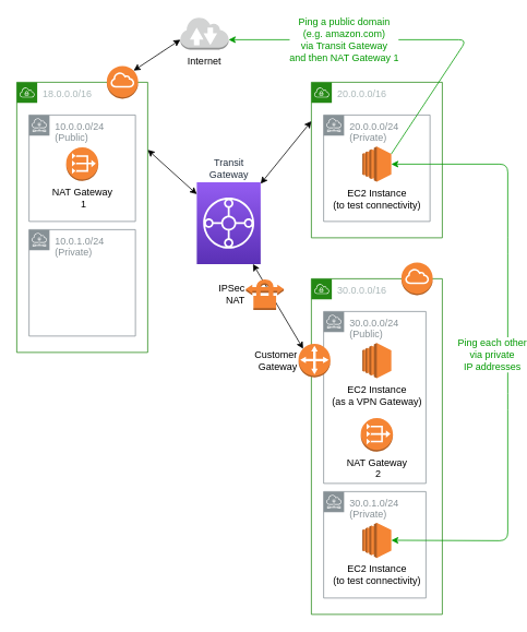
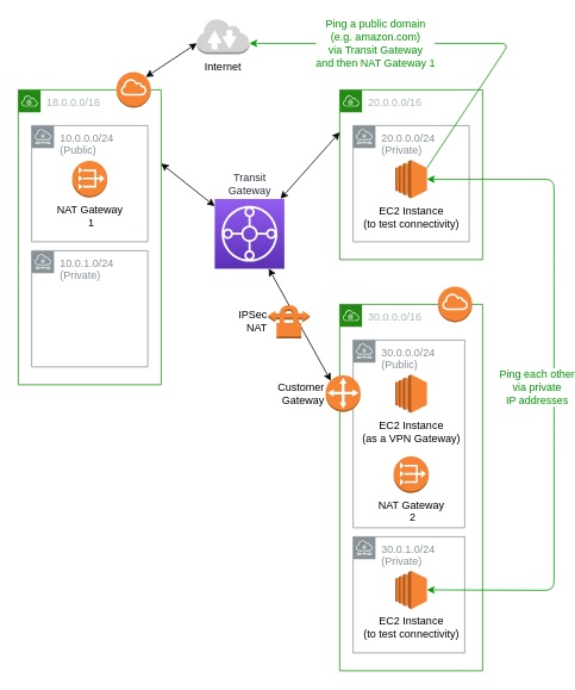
  <mxCell id="0" />
  <mxCell id="1" parent="0" />
  <mxCell id="2" value="30.0.0.0/16" style="points=[[0,0],[0.25,0],[0.5,0],[0.75,0],[1,0],[1,0.25],[1,0.5],[1,0.75],[1,1],[0.75,1],[0.5,1],[0.25,1],[0,1],[0,0.75],[0,0.5],[0,0.25]];outlineConnect=0;gradientColor=none;html=1;whiteSpace=wrap;fontSize=12;fontStyle=0;shape=mxgraph.aws4.group;grIcon=mxgraph.aws4.group_vpc;strokeColor=#248814;fillColor=none;verticalAlign=top;align=left;spacingLeft=30;fontColor=#AAB7B8;dashed=0;" parent="1" vertex="1"><mxGeometry x="380" y="340" width="160" height="410" as="geometry" /></mxCell>
  <mxCell id="3" value="&lt;div&gt;30.0.1.0/24&lt;/div&gt;&lt;div&gt;(Private)&lt;br&gt;&lt;/div&gt;" style="outlineConnect=0;gradientColor=none;html=1;whiteSpace=wrap;fontSize=12;fontStyle=0;shape=mxgraph.aws4.group;grIcon=mxgraph.aws4.group_subnet;strokeColor=#879196;fillColor=none;verticalAlign=top;align=left;spacingLeft=30;fontColor=#879196;dashed=0;" parent="1" vertex="1"><mxGeometry x="395" y="600" width="125" height="130" as="geometry" /></mxCell>
- <mxCell id="4" value="&lt;div&gt;Transit&lt;/div&gt;&lt;div&gt;Gateway&lt;/div&gt;" style="outlineConnect=0;fontColor=#232F3E;gradientColor=#945DF2;gradientDirection=north;fillColor=#5A30B5;strokeColor=#ffffff;dashed=0;verticalLabelPosition=top;verticalAlign=bottom;align=center;html=1;fontSize=12;fontStyle=0;aspect=fixed;shape=mxgraph.aws4.resourceIcon;resIcon=mxgraph.aws4.transit_gateway;labelPosition=center;" parent="1" vertex="1"><mxGeometry x="240" y="222" width="78" height="100" as="geometry" /></mxCell>
+ <mxCell id="4" value="&lt;div&gt;Transit&lt;/div&gt;&lt;div&gt;Gateway&lt;/div&gt;" style="outlineConnect=0;fontColor=#232F3E;gradientColor=#945DF2;gradientDirection=north;fillColor=#5A30B5;strokeColor=#ffffff;dashed=0;verticalLabelPosition=top;verticalAlign=bottom;align=center;html=1;fontSize=12;fontStyle=0;aspect=fixed;shape=mxgraph.aws4.resourceIcon;resIcon=mxgraph.aws4.transit_gateway;labelPosition=center;" parent="1" vertex="1"><mxGeometry x="240" y="222" width="78" height="78" as="geometry" /></mxCell>
  <mxCell id="5" value="18.0.0.0/16" style="points=[[0,0],[0.25,0],[0.5,0],[0.75,0],[1,0],[1,0.25],[1,0.5],[1,0.75],[1,1],[0.75,1],[0.5,1],[0.25,1],[0,1],[0,0.75],[0,0.5],[0,0.25]];outlineConnect=0;gradientColor=none;html=1;whiteSpace=wrap;fontSize=12;fontStyle=0;shape=mxgraph.aws4.group;grIcon=mxgraph.aws4.group_vpc;strokeColor=#248814;fillColor=none;verticalAlign=top;align=left;spacingLeft=30;fontColor=#AAB7B8;dashed=0;" parent="1" vertex="1"><mxGeometry x="20" y="100" width="160" height="330" as="geometry" /></mxCell>
  <mxCell id="6" value="20.0.0.0/16" style="points=[[0,0],[0.25,0],[0.5,0],[0.75,0],[1,0],[1,0.25],[1,0.5],[1,0.75],[1,1],[0.75,1],[0.5,1],[0.25,1],[0,1],[0,0.75],[0,0.5],[0,0.25]];outlineConnect=0;gradientColor=none;html=1;whiteSpace=wrap;fontSize=12;fontStyle=0;shape=mxgraph.aws4.group;grIcon=mxgraph.aws4.group_vpc;strokeColor=#248814;fillColor=none;verticalAlign=top;align=left;spacingLeft=30;fontColor=#AAB7B8;dashed=0;" parent="1" vertex="1"><mxGeometry x="380" y="100" width="160" height="190" as="geometry" /></mxCell>
  <mxCell id="7" value="&lt;div&gt;10.0.0.0/24&lt;/div&gt;&lt;div&gt;(Public)&lt;br&gt;&lt;/div&gt;" style="outlineConnect=0;gradientColor=none;html=1;whiteSpace=wrap;fontSize=12;fontStyle=0;shape=mxgraph.aws4.group;grIcon=mxgraph.aws4.group_subnet;strokeColor=#879196;fillColor=none;verticalAlign=top;align=left;spacingLeft=30;fontColor=#879196;dashed=0;" parent="1" vertex="1"><mxGeometry x="35" y="140" width="130" height="130" as="geometry" /></mxCell>
  <mxCell id="8" value="&lt;div&gt;10.0.1.0/24&lt;/div&gt;&lt;div&gt;(Private)&lt;br&gt;&lt;/div&gt;" style="outlineConnect=0;gradientColor=none;html=1;whiteSpace=wrap;fontSize=12;fontStyle=0;shape=mxgraph.aws4.group;grIcon=mxgraph.aws4.group_subnet;strokeColor=#879196;fillColor=none;verticalAlign=top;align=left;spacingLeft=30;fontColor=#879196;dashed=0;" parent="1" vertex="1"><mxGeometry x="35" y="280" width="130" height="130" as="geometry" /></mxCell>
  <mxCell id="9" value="" style="outlineConnect=0;dashed=0;verticalLabelPosition=bottom;verticalAlign=top;align=center;html=1;shape=mxgraph.aws3.internet_gateway;fillColor=#F58534;gradientColor=none;" parent="1" vertex="1"><mxGeometry x="130" y="80" width="38.33" height="40" as="geometry" /></mxCell>
  <mxCell id="10" value="&lt;div&gt;20.0.0.0/24&lt;/div&gt;&lt;div&gt;(Private)&lt;br&gt;&lt;/div&gt;" style="outlineConnect=0;gradientColor=none;html=1;whiteSpace=wrap;fontSize=12;fontStyle=0;shape=mxgraph.aws4.group;grIcon=mxgraph.aws4.group_subnet;strokeColor=#879196;fillColor=none;verticalAlign=top;align=left;spacingLeft=30;fontColor=#879196;dashed=0;" parent="1" vertex="1"><mxGeometry x="395" y="140" width="130" height="130" as="geometry" /></mxCell>
  <mxCell id="11" value="&lt;div&gt;30.0.0.0/24&lt;/div&gt;&lt;div&gt;(Public)&lt;br&gt;&lt;/div&gt;" style="outlineConnect=0;gradientColor=none;html=1;whiteSpace=wrap;fontSize=12;fontStyle=0;shape=mxgraph.aws4.group;grIcon=mxgraph.aws4.group_subnet;strokeColor=#879196;fillColor=none;verticalAlign=top;align=left;spacingLeft=30;fontColor=#879196;dashed=0;" parent="1" vertex="1"><mxGeometry x="395" y="380" width="125" height="210" as="geometry" /></mxCell>
  <mxCell id="12" value="" style="endArrow=classic;startArrow=classic;html=1;exitX=1;exitY=0.25;exitDx=0;exitDy=0;" parent="1" source="5" target="4" edge="1"><mxGeometry width="50" height="50" relative="1" as="geometry"><mxPoint x="240" y="120" as="sourcePoint" /><mxPoint x="290" y="70" as="targetPoint" /></mxGeometry></mxCell>
  <mxCell id="13" value="" style="endArrow=classic;startArrow=classic;html=1;entryX=0;entryY=0.25;entryDx=0;entryDy=0;" parent="1" source="4" target="6" edge="1"><mxGeometry width="50" height="50" relative="1" as="geometry"><mxPoint x="270" y="160" as="sourcePoint" /><mxPoint x="320" y="110" as="targetPoint" /></mxGeometry></mxCell>
  <mxCell id="14" value="&lt;div&gt;NAT Gateway&lt;/div&gt;&amp;nbsp;1" style="outlineConnect=0;dashed=0;verticalLabelPosition=bottom;verticalAlign=top;align=center;html=1;shape=mxgraph.aws3.vpc_nat_gateway;fillColor=#F58534;gradientColor=none;" parent="1" vertex="1"><mxGeometry x="80.36" y="179.5" width="39.29" height="41" as="geometry" /></mxCell>
  <mxCell id="15" value="Internet" style="outlineConnect=0;dashed=0;verticalLabelPosition=bottom;verticalAlign=top;align=center;html=1;shape=mxgraph.aws3.internet_2;fillColor=#D2D3D3;gradientColor=none;labelPosition=center;" parent="1" vertex="1"><mxGeometry x="220" y="20" width="58.89" height="40" as="geometry" /></mxCell>
  <mxCell id="16" value="" style="endArrow=classic;startArrow=classic;html=1;exitX=0.855;exitY=0.145;exitDx=0;exitDy=0;exitPerimeter=0;entryX=0;entryY=0.7;entryDx=0;entryDy=0;entryPerimeter=0;" parent="1" source="9" target="15" edge="1"><mxGeometry width="50" height="50" relative="1" as="geometry"><mxPoint x="200.003" y="105.445" as="sourcePoint" /><mxPoint x="225.215" y="40" as="targetPoint" /></mxGeometry></mxCell>
  <mxCell id="17" value="&lt;div&gt;EC2 Instance&lt;/div&gt;&lt;div&gt;(to test connectivity)&lt;br&gt;&lt;/div&gt;" style="outlineConnect=0;dashed=0;verticalLabelPosition=bottom;verticalAlign=top;align=center;html=1;shape=mxgraph.aws3.ec2;fillColor=#F58534;gradientColor=none;" parent="1" vertex="1"><mxGeometry x="442.32" y="178.5" width="35.37" height="43" as="geometry" /></mxCell>
  <mxCell id="18" value="&lt;div&gt;Customer&lt;/div&gt;&lt;div&gt;Gateway&lt;br&gt;&lt;/div&gt;" style="outlineConnect=0;dashed=0;verticalLabelPosition=middle;verticalAlign=middle;align=right;html=1;shape=mxgraph.aws3.customer_gateway;fillColor=#F58534;gradientColor=none;labelPosition=left;" parent="1" vertex="1"><mxGeometry x="364.31" y="419.65" width="39" height="40.7" as="geometry" /></mxCell>
  <mxCell id="19" value="&lt;div&gt;EC2 Instance&lt;/div&gt;&lt;div&gt;(as a VPN Gateway)&lt;br&gt;&lt;/div&gt;" style="outlineConnect=0;dashed=0;verticalLabelPosition=bottom;verticalAlign=top;align=center;html=1;shape=mxgraph.aws3.ec2;fillColor=#F58534;gradientColor=none;" parent="1" vertex="1"><mxGeometry x="442.32" y="418.5" width="35.37" height="43" as="geometry" /></mxCell>
  <mxCell id="20" value="&lt;div&gt;EC2 Instance&lt;/div&gt;&lt;div&gt;(to test connectivity)&lt;br&gt;&lt;/div&gt;" style="outlineConnect=0;dashed=0;verticalLabelPosition=bottom;verticalAlign=top;align=center;html=1;shape=mxgraph.aws3.ec2;fillColor=#F58534;gradientColor=none;" parent="1" vertex="1"><mxGeometry x="442.32" y="638" width="35.37" height="43" as="geometry" /></mxCell>
  <mxCell id="21" value="" style="endArrow=classic;startArrow=classic;html=1;exitX=1;exitY=0.5;exitDx=0;exitDy=0;exitPerimeter=0;strokeColor=#009900;" parent="1" source="20" target="17" edge="1"><mxGeometry width="50" height="50" relative="1" as="geometry"><mxPoint x="620" y="310" as="sourcePoint" /><mxPoint x="670" y="260" as="targetPoint" /><Array as="points"><mxPoint x="620" y="660" /><mxPoint x="620" y="490" /><mxPoint x="620" y="300" /><mxPoint x="620" y="200" /></Array></mxGeometry></mxCell>
  <mxCell id="22" value="&lt;div&gt;Ping each other&lt;/div&gt;&lt;div&gt;via private&lt;/div&gt;&lt;div&gt;IP addresses&lt;/div&gt;" style="text;html=1;align=center;verticalAlign=middle;resizable=0;points=[];labelBackgroundColor=#ffffff;fontColor=#009900;" parent="21" vertex="1" connectable="0"><mxGeometry x="-0.185" y="-1" relative="1" as="geometry"><mxPoint x="-21" y="-67.31" as="offset" /></mxGeometry></mxCell>
  <mxCell id="23" value="" style="outlineConnect=0;dashed=0;verticalLabelPosition=bottom;verticalAlign=top;align=center;html=1;shape=mxgraph.aws3.internet_gateway;fillColor=#F58534;gradientColor=none;" parent="1" vertex="1"><mxGeometry x="490" y="320" width="38.33" height="40" as="geometry" /></mxCell>
  <mxCell id="24" value="" style="endArrow=classic;startArrow=classic;html=1;entryX=0.145;entryY=0.145;entryDx=0;entryDy=0;entryPerimeter=0;" parent="1" source="4" target="18" edge="1"><mxGeometry width="50" height="50" relative="1" as="geometry"><mxPoint x="270" y="570" as="sourcePoint" /><mxPoint x="279" y="370" as="targetPoint" /></mxGeometry></mxCell>
  <mxCell id="25" value="&lt;div&gt;IPSec&lt;/div&gt;&lt;div&gt;NAT&lt;/div&gt;" style="outlineConnect=0;dashed=0;verticalLabelPosition=middle;verticalAlign=middle;align=right;html=1;shape=mxgraph.aws3.vpn_connection;fillColor=#F58534;gradientColor=none;labelPosition=left;" parent="1" vertex="1"><mxGeometry x="300" y="340" width="46.31" height="38" as="geometry" /></mxCell>
  <mxCell id="26" value="&lt;div style=&quot;font-size: 12px&quot;&gt;Ping a public domain&lt;/div&gt;&lt;div style=&quot;font-size: 12px&quot;&gt;(e.g. amazon.com)&lt;/div&gt;&lt;div style=&quot;font-size: 12px&quot;&gt;via Transit Gateway&lt;/div&gt;&lt;div style=&quot;font-size: 12px&quot;&gt;and then NAT Gateway 1&lt;br&gt;&lt;/div&gt;" style="endArrow=classic;html=1;strokeColor=#009900;fontColor=#009900;entryX=1;entryY=0.7;entryDx=0;entryDy=0;entryPerimeter=0;exitX=1;exitY=0.21;exitDx=0;exitDy=0;exitPerimeter=0;fontSize=12;" parent="1" source="17" target="15" edge="1"><mxGeometry x="0.384" width="50" height="50" relative="1" as="geometry"><mxPoint x="510" y="80" as="sourcePoint" /><mxPoint x="560" y="30" as="targetPoint" /><Array as="points"><mxPoint x="570" y="48" /></Array><mxPoint as="offset" /></mxGeometry></mxCell>
  <mxCell id="27" value="&lt;div&gt;NAT Gateway&lt;/div&gt;&amp;nbsp;2" style="outlineConnect=0;dashed=0;verticalLabelPosition=bottom;verticalAlign=top;align=center;html=1;shape=mxgraph.aws3.vpc_nat_gateway;fillColor=#F58534;gradientColor=none;" parent="1" vertex="1"><mxGeometry x="440.36" y="510" width="39.29" height="41" as="geometry" /></mxCell>
